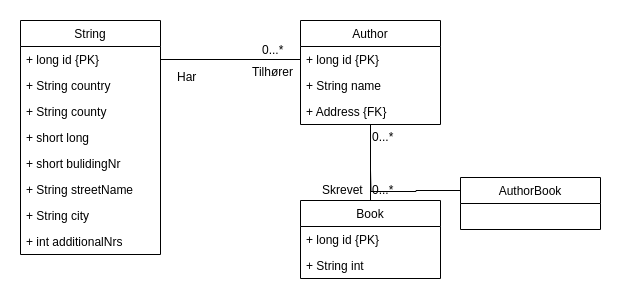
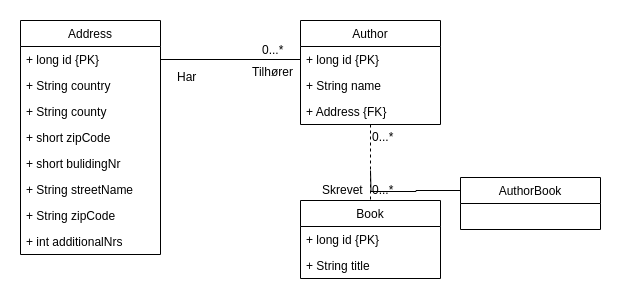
  <mxCell id="0" />
  <mxCell id="1" parent="0" />
- <mxCell id="2" value="String" style="swimlane;fontStyle=0;childLayout=stackLayout;horizontal=1;startSize=26;fillColor=none;horizontalStack=0;resizeParent=1;resizeParentMax=0;resizeLast=0;collapsible=1;marginBottom=0;" vertex="1" parent="1"><mxGeometry x="20" y="20" width="140" height="234" as="geometry" /></mxCell>
+ <mxCell id="2" value="Address" style="swimlane;fontStyle=0;childLayout=stackLayout;horizontal=1;startSize=26;fillColor=none;horizontalStack=0;resizeParent=1;resizeParentMax=0;resizeLast=0;collapsible=1;marginBottom=0;" vertex="1" parent="1"><mxGeometry x="20" y="20" width="140" height="234" as="geometry" /></mxCell>
  <mxCell id="3" value="+ long id {PK}" style="text;strokeColor=none;fillColor=none;align=left;verticalAlign=top;spacingLeft=4;spacingRight=4;overflow=hidden;rotatable=0;points=[[0,0.5],[1,0.5]];portConstraint=eastwest;" vertex="1" parent="2"><mxGeometry y="26" width="140" height="26" as="geometry" /></mxCell>
  <mxCell id="4" value="+ String country" style="text;strokeColor=none;fillColor=none;align=left;verticalAlign=top;spacingLeft=4;spacingRight=4;overflow=hidden;rotatable=0;points=[[0,0.5],[1,0.5]];portConstraint=eastwest;" vertex="1" parent="2"><mxGeometry y="52" width="140" height="26" as="geometry" /></mxCell>
  <mxCell id="5" value="+ String county" style="text;strokeColor=none;fillColor=none;align=left;verticalAlign=top;spacingLeft=4;spacingRight=4;overflow=hidden;rotatable=0;points=[[0,0.5],[1,0.5]];portConstraint=eastwest;" vertex="1" parent="2"><mxGeometry y="78" width="140" height="26" as="geometry" /></mxCell>
- <mxCell id="6" value="+ short long" style="text;strokeColor=none;fillColor=none;align=left;verticalAlign=top;spacingLeft=4;spacingRight=4;overflow=hidden;rotatable=0;points=[[0,0.5],[1,0.5]];portConstraint=eastwest;" vertex="1" parent="2"><mxGeometry y="104" width="140" height="26" as="geometry" /></mxCell>
+ <mxCell id="6" value="+ short zipCode" style="text;strokeColor=none;fillColor=none;align=left;verticalAlign=top;spacingLeft=4;spacingRight=4;overflow=hidden;rotatable=0;points=[[0,0.5],[1,0.5]];portConstraint=eastwest;" vertex="1" parent="2"><mxGeometry y="104" width="140" height="26" as="geometry" /></mxCell>
  <mxCell id="7" value="+ short bulidingNr" style="text;strokeColor=none;fillColor=none;align=left;verticalAlign=top;spacingLeft=4;spacingRight=4;overflow=hidden;rotatable=0;points=[[0,0.5],[1,0.5]];portConstraint=eastwest;" vertex="1" parent="2"><mxGeometry y="130" width="140" height="26" as="geometry" /></mxCell>
  <mxCell id="8" value="+ String streetName" style="text;strokeColor=none;fillColor=none;align=left;verticalAlign=top;spacingLeft=4;spacingRight=4;overflow=hidden;rotatable=0;points=[[0,0.5],[1,0.5]];portConstraint=eastwest;" vertex="1" parent="2"><mxGeometry y="156" width="140" height="26" as="geometry" /></mxCell>
- <mxCell id="9" value="+ String city" style="text;strokeColor=none;fillColor=none;align=left;verticalAlign=top;spacingLeft=4;spacingRight=4;overflow=hidden;rotatable=0;points=[[0,0.5],[1,0.5]];portConstraint=eastwest;" vertex="1" parent="2"><mxGeometry y="182" width="140" height="26" as="geometry" /></mxCell>
+ <mxCell id="9" value="+ String zipCode" style="text;strokeColor=none;fillColor=none;align=left;verticalAlign=top;spacingLeft=4;spacingRight=4;overflow=hidden;rotatable=0;points=[[0,0.5],[1,0.5]];portConstraint=eastwest;" vertex="1" parent="2"><mxGeometry y="182" width="140" height="26" as="geometry" /></mxCell>
  <mxCell id="10" value="+ int additionalNrs" style="text;strokeColor=none;fillColor=none;align=left;verticalAlign=top;spacingLeft=4;spacingRight=4;overflow=hidden;rotatable=0;points=[[0,0.5],[1,0.5]];portConstraint=eastwest;" vertex="1" parent="2"><mxGeometry y="208" width="140" height="26" as="geometry" /></mxCell>
- <mxCell id="11" style="edgeStyle=orthogonalEdgeStyle;rounded=0;orthogonalLoop=1;jettySize=auto;html=1;exitX=0.5;exitY=1;exitDx=0;exitDy=0;entryX=0.5;entryY=0;entryDx=0;entryDy=0;endArrow=none;endFill=0;" edge="1" parent="1" source="12" target="16"><mxGeometry relative="1" as="geometry" /></mxCell>
+ <mxCell id="11" style="edgeStyle=orthogonalEdgeStyle;rounded=0;orthogonalLoop=1;jettySize=auto;html=1;exitX=0.5;exitY=1;exitDx=0;exitDy=0;entryX=0.5;entryY=0;entryDx=0;entryDy=0;endArrow=none;endFill=0;dashed=1;" edge="1" parent="1" source="12" target="16"><mxGeometry relative="1" as="geometry" /></mxCell>
  <mxCell id="12" value="Author" style="swimlane;fontStyle=0;childLayout=stackLayout;horizontal=1;startSize=26;fillColor=none;horizontalStack=0;resizeParent=1;resizeParentMax=0;resizeLast=0;collapsible=1;marginBottom=0;" vertex="1" parent="1"><mxGeometry x="300" y="20" width="140" height="104" as="geometry" /></mxCell>
  <mxCell id="13" value="+ long id {PK}" style="text;strokeColor=none;fillColor=none;align=left;verticalAlign=top;spacingLeft=4;spacingRight=4;overflow=hidden;rotatable=0;points=[[0,0.5],[1,0.5]];portConstraint=eastwest;" vertex="1" parent="12"><mxGeometry y="26" width="140" height="26" as="geometry" /></mxCell>
  <mxCell id="14" value="+ String name" style="text;strokeColor=none;fillColor=none;align=left;verticalAlign=top;spacingLeft=4;spacingRight=4;overflow=hidden;rotatable=0;points=[[0,0.5],[1,0.5]];portConstraint=eastwest;" vertex="1" parent="12"><mxGeometry y="52" width="140" height="26" as="geometry" /></mxCell>
  <mxCell id="15" value="+ Address {FK}" style="text;strokeColor=none;fillColor=none;align=left;verticalAlign=top;spacingLeft=4;spacingRight=4;overflow=hidden;rotatable=0;points=[[0,0.5],[1,0.5]];portConstraint=eastwest;" vertex="1" parent="12"><mxGeometry y="78" width="140" height="26" as="geometry" /></mxCell>
  <mxCell id="16" value="Book" style="swimlane;fontStyle=0;childLayout=stackLayout;horizontal=1;startSize=26;fillColor=none;horizontalStack=0;resizeParent=1;resizeParentMax=0;resizeLast=0;collapsible=1;marginBottom=0;" vertex="1" parent="1"><mxGeometry x="300" y="200" width="140" height="78" as="geometry" /></mxCell>
  <mxCell id="17" value="+ long id {PK}" style="text;strokeColor=none;fillColor=none;align=left;verticalAlign=top;spacingLeft=4;spacingRight=4;overflow=hidden;rotatable=0;points=[[0,0.5],[1,0.5]];portConstraint=eastwest;" vertex="1" parent="16"><mxGeometry y="26" width="140" height="26" as="geometry" /></mxCell>
- <mxCell id="18" value="+ String int" style="text;strokeColor=none;fillColor=none;align=left;verticalAlign=top;spacingLeft=4;spacingRight=4;overflow=hidden;rotatable=0;points=[[0,0.5],[1,0.5]];portConstraint=eastwest;" vertex="1" parent="16"><mxGeometry y="52" width="140" height="26" as="geometry" /></mxCell>
+ <mxCell id="18" value="+ String title" style="text;strokeColor=none;fillColor=none;align=left;verticalAlign=top;spacingLeft=4;spacingRight=4;overflow=hidden;rotatable=0;points=[[0,0.5],[1,0.5]];portConstraint=eastwest;" vertex="1" parent="16"><mxGeometry y="52" width="140" height="26" as="geometry" /></mxCell>
  <mxCell id="19" style="edgeStyle=orthogonalEdgeStyle;rounded=0;orthogonalLoop=1;jettySize=auto;html=1;exitX=0;exitY=0.25;exitDx=0;exitDy=0;endArrow=none;endFill=0;" edge="1" parent="1" source="20"><mxGeometry relative="1" as="geometry"><mxPoint x="370" y="170" as="targetPoint" /></mxGeometry></mxCell>
  <mxCell id="20" value="AuthorBook" style="swimlane;fontStyle=0;childLayout=stackLayout;horizontal=1;startSize=26;fillColor=none;horizontalStack=0;resizeParent=1;resizeParentMax=0;resizeLast=0;collapsible=1;marginBottom=0;" vertex="1" parent="1"><mxGeometry x="460" y="177" width="140" height="52" as="geometry" /></mxCell>
  <mxCell id="21" value="0...*" style="text;html=1;resizable=0;points=[];autosize=1;align=left;verticalAlign=top;spacingTop=-4;" vertex="1" parent="1"><mxGeometry x="370" y="127" width="40" height="20" as="geometry" /></mxCell>
  <mxCell id="22" value="0...*" style="text;html=1;resizable=0;points=[];autosize=1;align=left;verticalAlign=top;spacingTop=-4;" vertex="1" parent="1"><mxGeometry x="370" y="180" width="40" height="20" as="geometry" /></mxCell>
  <mxCell id="23" style="edgeStyle=orthogonalEdgeStyle;rounded=0;orthogonalLoop=1;jettySize=auto;html=1;exitX=0;exitY=0.5;exitDx=0;exitDy=0;entryX=1;entryY=0.5;entryDx=0;entryDy=0;endArrow=none;endFill=0;" edge="1" parent="1" source="13" target="3"><mxGeometry relative="1" as="geometry" /></mxCell>
  <mxCell id="24" value="0...*" style="text;html=1;resizable=0;points=[];autosize=1;align=left;verticalAlign=top;spacingTop=-4;" vertex="1" parent="1"><mxGeometry x="260" y="40" width="40" height="20" as="geometry" /></mxCell>
  <mxCell id="25" value="Har" style="text;html=1;resizable=0;points=[];autosize=1;align=left;verticalAlign=top;spacingTop=-4;" vertex="1" parent="1"><mxGeometry x="175" y="67" width="30" height="20" as="geometry" /></mxCell>
  <mxCell id="26" value="Tilhører" style="text;html=1;resizable=0;points=[];autosize=1;align=left;verticalAlign=top;spacingTop=-4;" vertex="1" parent="1"><mxGeometry x="250" y="62" width="60" height="20" as="geometry" /></mxCell>
  <mxCell id="27" value="Skrevet" style="text;html=1;resizable=0;points=[];autosize=1;align=left;verticalAlign=top;spacingTop=-4;" vertex="1" parent="1"><mxGeometry x="320" y="180" width="60" height="20" as="geometry" /></mxCell>
